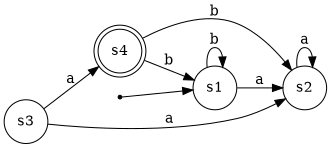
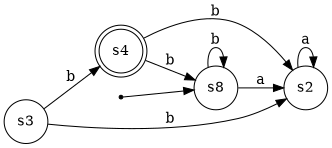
  digraph {
    rankdir=LR
    node [shape=circle]
    s4 [shape=doublecircle]
-   s1
+   s1 [label=s8]
    s2
    s3
    "" [shape=point]
    s4 -> s1 [label=b]
    s4 -> s2 [label=b]
    s1 -> s1 [label=b]
    s1 -> s2 [label=a]
    s2 -> s2 [label=a]
-   s3 -> s4 [label=a]
-   s3 -> s2 [label=a]
+   s3 -> s4 [label=b]
+   s3 -> s2 [label=b]
    "" -> s1
  }
